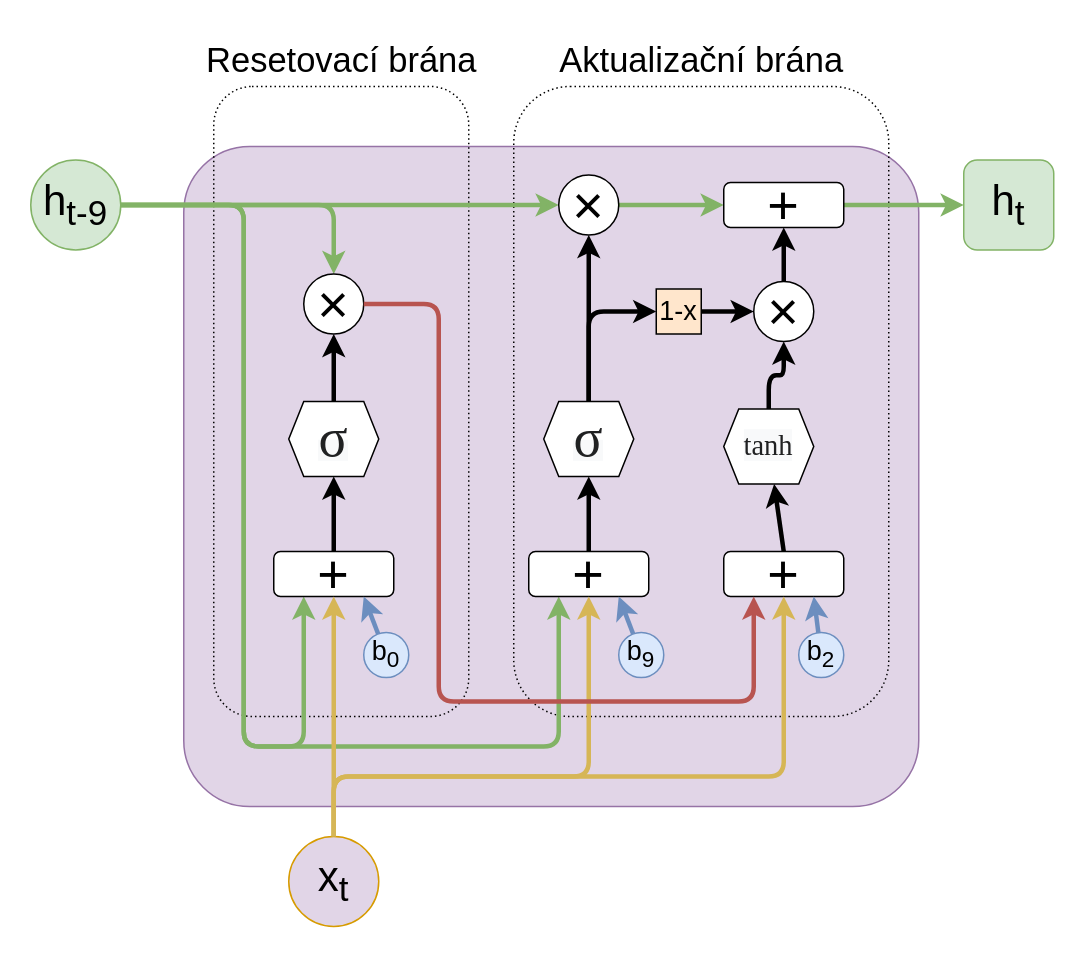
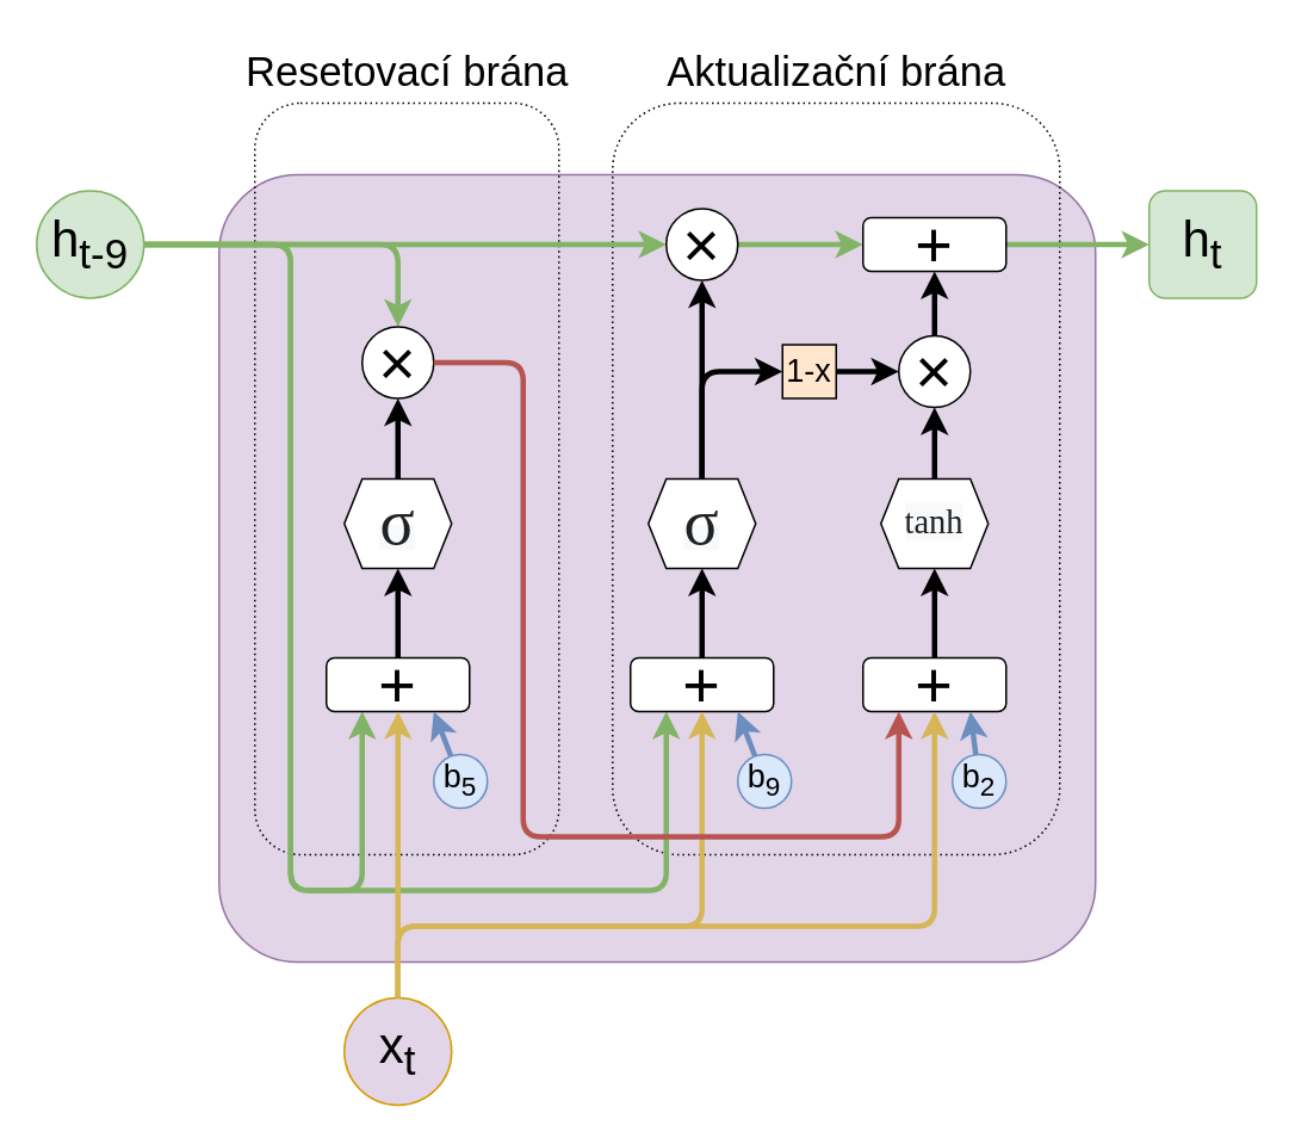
  <mxCell id="0" />
  <mxCell id="1" parent="0" />
  <mxCell id="2" value="" style="rounded=1;whiteSpace=wrap;html=1;fillColor=#e1d5e7;strokeColor=#9673a6;arcSize=10;" parent="1" vertex="1"><mxGeometry y="97" width="490" height="440" as="geometry" x="122" /></mxCell>
  <mxCell id="3" value="" style="rounded=1;whiteSpace=wrap;html=1;fillColor=none;dashed=1;dashPattern=1 2;" parent="1" vertex="1"><mxGeometry x="342" y="57" width="250" height="420" as="geometry" /></mxCell>
  <mxCell id="4" value="" style="rounded=1;whiteSpace=wrap;html=1;fillColor=none;dashed=1;dashPattern=1 2;" parent="1" vertex="1"><mxGeometry x="142" y="57" width="170" height="420" as="geometry" /></mxCell>
  <mxCell id="5" style="edgeStyle=none;html=1;strokeWidth=3;fillColor=#d5e8d4;strokeColor=#82b366;" parent="1" source="42" target="14" edge="1"><mxGeometry relative="1" as="geometry" /></mxCell>
  <mxCell id="6" style="edgeStyle=orthogonalEdgeStyle;html=1;strokeWidth=3;fillColor=#d5e8d4;strokeColor=#82b366;" parent="1" source="9" target="10" edge="1"><mxGeometry relative="1" as="geometry" /></mxCell>
  <mxCell id="7" style="edgeStyle=orthogonalEdgeStyle;html=1;strokeWidth=3;fillColor=#d5e8d4;strokeColor=#82b366;" edge="1" parent="1" source="9" target="12"><mxGeometry relative="1" as="geometry"><Array as="points"><mxPoint x="162" y="136" /><mxPoint x="162" y="497" /><mxPoint x="202" y="497" /></Array></mxGeometry></mxCell>
  <mxCell id="8" style="edgeStyle=orthogonalEdgeStyle;html=1;strokeWidth=3;fillColor=#d5e8d4;strokeColor=#82b366;" edge="1" parent="1" source="9" target="20"><mxGeometry relative="1" as="geometry"><Array as="points"><mxPoint x="162" y="136" /><mxPoint x="162" y="497" /><mxPoint x="372" y="497" /></Array></mxGeometry></mxCell>
  <mxCell id="9" value="&lt;span style=&quot;color: rgb(0, 0, 0);&quot;&gt;h&lt;/span&gt;&lt;sub&gt;t-9&lt;/sub&gt;" style="ellipse;whiteSpace=wrap;html=1;aspect=fixed;fontSize=28;fillColor=#d5e8d4;strokeColor=#82b366;" parent="1" vertex="1"><mxGeometry x="20" y="106" width="60" height="60" as="geometry" /></mxCell>
  <mxCell id="10" value="&lt;font style=&quot;font-size: 36px;&quot;&gt;×&lt;/font&gt;" style="ellipse;whiteSpace=wrap;html=1;aspect=fixed;" parent="1" vertex="1"><mxGeometry x="202" y="182" width="40" height="40" as="geometry" /></mxCell>
  <mxCell id="11" style="edgeStyle=none;html=1;exitX=0.5;exitY=0;exitDx=0;exitDy=0;strokeWidth=3;" parent="1" source="12" target="18" edge="1"><mxGeometry relative="1" as="geometry" /></mxCell>
  <mxCell id="12" value="&lt;font style=&quot;font-size: 36px;&quot;&gt;+&lt;/font&gt;" style="rounded=1;whiteSpace=wrap;html=1;" parent="1" vertex="1"><mxGeometry x="182" y="367" width="80" height="30" as="geometry" /></mxCell>
  <mxCell id="13" style="edgeStyle=orthogonalEdgeStyle;html=1;strokeWidth=3;fillColor=#d5e8d4;strokeColor=#82b366;" parent="1" source="14" target="32" edge="1"><mxGeometry relative="1" as="geometry" /></mxCell>
  <mxCell id="14" value="&lt;font style=&quot;font-size: 36px;&quot;&gt;+&lt;/font&gt;" style="rounded=1;whiteSpace=wrap;html=1;" parent="1" vertex="1"><mxGeometry x="482" y="121" width="80" height="30" as="geometry" /></mxCell>
  <mxCell id="15" style="edgeStyle=orthogonalEdgeStyle;html=1;strokeWidth=3;fillColor=#fff2cc;strokeColor=#d6b656;" parent="1" source="16" target="12" edge="1"><mxGeometry relative="1" as="geometry"><mxPoint x="222" y="413" as="targetPoint" /></mxGeometry></mxCell>
  <mxCell id="16" value="x&lt;sub&gt;t&lt;/sub&gt;" style="ellipse;whiteSpace=wrap;html=1;aspect=fixed;fontSize=28;fillColor=#e1d5e7;strokeColor=#d79b00;" parent="1" vertex="1"><mxGeometry x="192" y="557" width="60" height="60" as="geometry" /></mxCell>
  <mxCell id="17" style="edgeStyle=orthogonalEdgeStyle;html=1;strokeWidth=3;" parent="1" source="18" target="10" edge="1"><mxGeometry relative="1" as="geometry"><mxPoint x="222" y="236" as="sourcePoint" /><Array as="points"><mxPoint x="222" y="237" /><mxPoint x="222" y="237" /></Array><mxPoint x="62" y="227" as="targetPoint" /></mxGeometry></mxCell>
  <mxCell id="18" value="&lt;span style=&quot;color: rgb(32, 33, 34); font-family: &amp;quot;Times New Roman&amp;quot;, serif; background-color: rgb(248, 249, 250);&quot;&gt;&lt;font style=&quot;font-size: 36px;&quot;&gt;σ&lt;/font&gt;&lt;/span&gt;" style="shape=hexagon;perimeter=hexagonPerimeter2;whiteSpace=wrap;html=1;fixedSize=1;size=10;" parent="1" vertex="1"><mxGeometry x="192" y="267" width="60" height="50" as="geometry" /></mxCell>
  <mxCell id="19" style="edgeStyle=none;html=1;exitX=0.5;exitY=0;exitDx=0;exitDy=0;strokeWidth=3;" parent="1" source="20" target="24" edge="1"><mxGeometry relative="1" as="geometry" /></mxCell>
  <mxCell id="20" value="&lt;font style=&quot;font-size: 36px;&quot;&gt;+&lt;/font&gt;" style="rounded=1;whiteSpace=wrap;html=1;" parent="1" vertex="1"><mxGeometry x="352" y="367" width="80" height="30" as="geometry" /></mxCell>
  <mxCell id="21" style="edgeStyle=orthogonalEdgeStyle;html=1;strokeWidth=3;fillColor=#fff2cc;strokeColor=#d6b656;" parent="1" source="16" target="20" edge="1"><mxGeometry relative="1" as="geometry"><mxPoint x="392" y="523" as="sourcePoint" /><mxPoint x="392" y="413" as="targetPoint" /><Array as="points"><mxPoint x="222" y="517" /><mxPoint x="392" y="517" /></Array></mxGeometry></mxCell>
  <mxCell id="22" style="edgeStyle=orthogonalEdgeStyle;html=1;strokeWidth=3;" parent="1" source="44" target="31" edge="1"><mxGeometry relative="1" as="geometry"><Array as="points" /><mxPoint x="472" y="207" as="sourcePoint" /></mxGeometry></mxCell>
  <mxCell id="23" style="edgeStyle=none;html=1;strokeWidth=3;" edge="1" parent="1" source="24" target="42"><mxGeometry relative="1" as="geometry" /></mxCell>
  <mxCell id="24" value="&lt;span style=&quot;color: rgb(32, 33, 34); font-family: &amp;quot;Times New Roman&amp;quot;, serif; background-color: rgb(248, 249, 250);&quot;&gt;&lt;font style=&quot;font-size: 36px;&quot;&gt;σ&lt;/font&gt;&lt;/span&gt;" style="shape=hexagon;perimeter=hexagonPerimeter2;whiteSpace=wrap;html=1;fixedSize=1;size=10;" parent="1" vertex="1"><mxGeometry x="362" y="267" width="60" height="50" as="geometry" /></mxCell>
  <mxCell id="25" style="edgeStyle=none;html=1;exitX=0.5;exitY=0;exitDx=0;exitDy=0;strokeWidth=3;" parent="1" source="26" target="29" edge="1"><mxGeometry relative="1" as="geometry" /></mxCell>
  <mxCell id="26" value="&lt;font style=&quot;font-size: 36px;&quot;&gt;+&lt;/font&gt;" style="rounded=1;whiteSpace=wrap;html=1;" parent="1" vertex="1"><mxGeometry x="482" y="367" width="80" height="30" as="geometry" /></mxCell>
  <mxCell id="27" style="edgeStyle=orthogonalEdgeStyle;html=1;strokeWidth=3;fillColor=#fff2cc;strokeColor=#d6b656;" parent="1" source="16" target="26" edge="1"><mxGeometry relative="1" as="geometry"><mxPoint x="322" y="523" as="sourcePoint" /><Array as="points"><mxPoint x="222" y="517" /><mxPoint x="522" y="517" /></Array><mxPoint x="492" y="413" as="targetPoint" /></mxGeometry></mxCell>
  <mxCell id="28" style="edgeStyle=orthogonalEdgeStyle;html=1;strokeWidth=3;" parent="1" source="29" target="31" edge="1"><mxGeometry relative="1" as="geometry" /></mxCell>
- <mxCell id="29" value="&lt;span style=&quot;color: rgb(32, 33, 34); font-family: &amp;quot;Times New Roman&amp;quot;, serif; background-color: rgb(248, 249, 250);&quot;&gt;&lt;font&gt;tanh&lt;/font&gt;&lt;/span&gt;" style="shape=hexagon;perimeter=hexagonPerimeter2;whiteSpace=wrap;html=1;fixedSize=1;size=10;fontSize=19;" parent="1" vertex="1"><mxGeometry x="482" y="272" width="60" height="50" as="geometry" /></mxCell>
+ <mxCell id="29" value="&lt;span style=&quot;color: rgb(32, 33, 34); font-family: &amp;quot;Times New Roman&amp;quot;, serif; background-color: rgb(248, 249, 250);&quot;&gt;&lt;font&gt;tanh&lt;/font&gt;&lt;/span&gt;" style="shape=hexagon;perimeter=hexagonPerimeter2;whiteSpace=wrap;html=1;fixedSize=1;size=10;fontSize=19;" parent="1" vertex="1"><mxGeometry x="492" y="267" width="60" height="50" as="geometry" /></mxCell>
  <mxCell id="30" style="edgeStyle=orthogonalEdgeStyle;html=1;strokeWidth=3;" parent="1" source="31" target="14" edge="1"><mxGeometry relative="1" as="geometry" /></mxCell>
  <mxCell id="31" value="&lt;font style=&quot;font-size: 36px;&quot;&gt;×&lt;/font&gt;" style="ellipse;whiteSpace=wrap;html=1;aspect=fixed;" parent="1" vertex="1"><mxGeometry x="502" y="187" width="40" height="40" as="geometry" /></mxCell>
  <mxCell id="32" value="&lt;span style=&quot;color: rgb(0, 0, 0);&quot;&gt;h&lt;/span&gt;&lt;sub&gt;t&lt;/sub&gt;" style="whiteSpace=wrap;html=1;aspect=fixed;fontSize=28;fillColor=#d5e8d4;strokeColor=#82b366;rounded=1;" parent="1" vertex="1"><mxGeometry x="642" y="106" width="60" height="60" as="geometry" /></mxCell>
  <mxCell id="33" style="edgeStyle=none;html=1;fillColor=#dae8fc;strokeColor=#6c8ebf;strokeWidth=3;entryX=0.75;entryY=1;entryDx=0;entryDy=0;" parent="1" source="34" target="12" edge="1"><mxGeometry relative="1" as="geometry"><mxPoint x="252.48" y="413.84" as="targetPoint" /></mxGeometry></mxCell>
- <mxCell id="34" value="b&lt;sub&gt;0&lt;/sub&gt;" style="ellipse;whiteSpace=wrap;html=1;aspect=fixed;fontSize=18;fillColor=#dae8fc;strokeColor=#6c8ebf;" parent="1" vertex="1"><mxGeometry x="242" y="421" width="30" height="30" as="geometry" /></mxCell>
+ <mxCell id="34" value="b&lt;sub&gt;5&lt;/sub&gt;" style="ellipse;whiteSpace=wrap;html=1;aspect=fixed;fontSize=18;fillColor=#dae8fc;strokeColor=#6c8ebf;" parent="1" vertex="1"><mxGeometry x="242" y="421" width="30" height="30" as="geometry" /></mxCell>
  <mxCell id="35" style="edgeStyle=none;html=1;fillColor=#dae8fc;strokeColor=#6c8ebf;strokeWidth=3;entryX=0.75;entryY=1;entryDx=0;entryDy=0;" parent="1" source="36" target="20" edge="1"><mxGeometry relative="1" as="geometry"><mxPoint x="412" y="397" as="targetPoint" /></mxGeometry></mxCell>
  <mxCell id="36" value="b&lt;sub&gt;9&lt;/sub&gt;" style="ellipse;whiteSpace=wrap;html=1;aspect=fixed;fontSize=18;fillColor=#dae8fc;strokeColor=#6c8ebf;" parent="1" vertex="1"><mxGeometry x="412" y="421" width="30" height="30" as="geometry" /></mxCell>
  <mxCell id="37" style="edgeStyle=none;html=1;fillColor=#dae8fc;strokeColor=#6c8ebf;strokeWidth=3;entryX=0.75;entryY=1;entryDx=0;entryDy=0;" parent="1" source="38" edge="1"><mxGeometry relative="1" as="geometry"><mxPoint x="542" y="397" as="targetPoint" /></mxGeometry></mxCell>
  <mxCell id="38" value="b&lt;sub&gt;2&lt;/sub&gt;" style="ellipse;whiteSpace=wrap;html=1;aspect=fixed;fontSize=18;fillColor=#dae8fc;strokeColor=#6c8ebf;" parent="1" vertex="1"><mxGeometry x="532" y="421" width="30" height="30" as="geometry" /></mxCell>
  <mxCell id="39" value="Resetovací brána" style="text;html=1;align=center;verticalAlign=middle;resizable=0;points=[];autosize=1;strokeColor=none;fillColor=none;fontSize=23;" parent="1" vertex="1"><mxGeometry x="127" y="20" width="200" height="40" as="geometry" /></mxCell>
  <mxCell id="40" value="Aktualizační brána" style="text;html=1;align=center;verticalAlign=middle;resizable=0;points=[];autosize=1;strokeColor=none;fillColor=none;fontSize=23;" parent="1" vertex="1"><mxGeometry x="362" y="20" width="210" height="40" as="geometry" /></mxCell>
  <mxCell id="41" value="" style="edgeStyle=none;html=1;strokeWidth=3;fillColor=#d5e8d4;strokeColor=#82b366;" edge="1" parent="1" source="9" target="42"><mxGeometry relative="1" as="geometry"><mxPoint x="80" y="136" as="sourcePoint" /><mxPoint x="452" y="136" as="targetPoint" /></mxGeometry></mxCell>
  <mxCell id="42" value="&lt;font style=&quot;font-size: 36px;&quot;&gt;×&lt;/font&gt;" style="ellipse;whiteSpace=wrap;html=1;aspect=fixed;" vertex="1" parent="1"><mxGeometry x="372" y="116" width="40" height="40" as="geometry" /></mxCell>
  <mxCell id="43" value="" style="edgeStyle=orthogonalEdgeStyle;html=1;strokeWidth=3;" edge="1" parent="1" source="24" target="44"><mxGeometry relative="1" as="geometry"><Array as="points"><mxPoint x="392" y="207" /></Array><mxPoint x="392" y="267" as="sourcePoint" /><mxPoint x="472" y="197" as="targetPoint" /></mxGeometry></mxCell>
  <mxCell id="44" value="1-x" style="rounded=0;whiteSpace=wrap;html=1;fontSize=18;fillColor=#ffe6cc;" vertex="1" parent="1"><mxGeometry x="437" y="192" width="30" height="30" as="geometry" /></mxCell>
  <mxCell id="45" style="edgeStyle=orthogonalEdgeStyle;html=1;fillColor=#f8cecc;strokeColor=#b85450;strokeWidth=3;" parent="1" source="10" target="26" edge="1"><mxGeometry relative="1" as="geometry"><Array as="points"><mxPoint x="292" y="202" /><mxPoint x="292" y="467" /><mxPoint x="502" y="467" /></Array></mxGeometry></mxCell>
